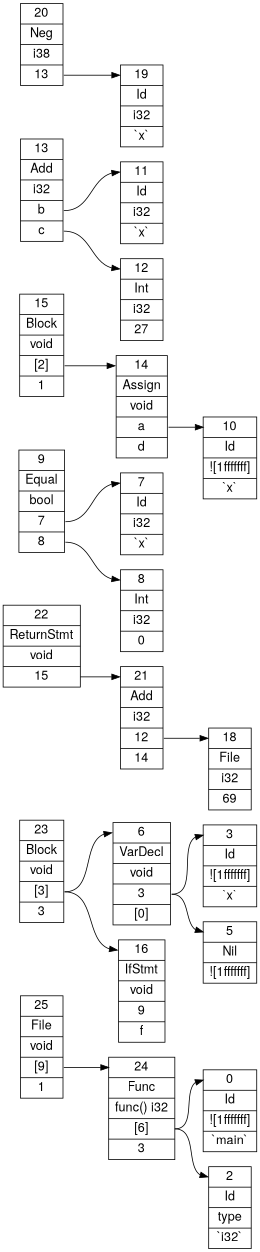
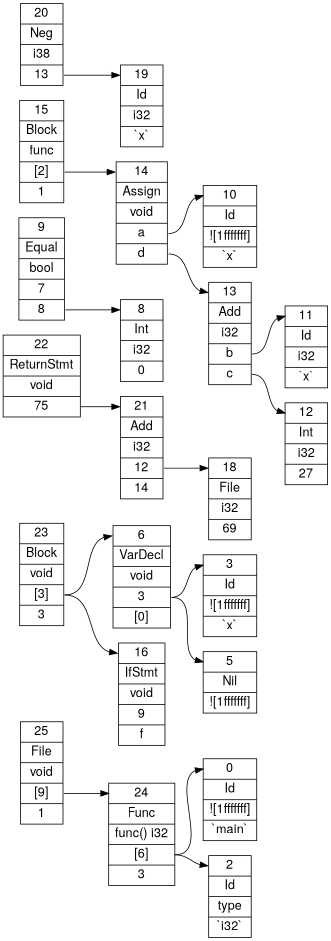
  digraph {
    fontname="Helvetica,Arial,sans-serif"
    rankdir=LR
    node [fontname="Helvetica,Arial,sans-serif" fontsize=16 shape=record]
    edge [fontname="Helvetica,Arial,sans-serif" headport=f0 tailport=f1]
    n1 [label="<f0> 25 | File | void | <f1> [9] | <f2> 1"]
    n2 [label="<f0> 24 | Func | func() i32 | <f1> [6] | <f2> 3"]
    n3 [label="<f0> 0 | Id | {![1fffffff]} | `main`"]
    n4 [label="<f0> 2 | Id | type | `i32`"]
    n5 [label="<f0> 23 | Block | void | <f1> [3] | <f2> 3"]
    n6 [label="<f0> 6 | VarDecl | void | <f1> 3 | <f2> [0]"]
    n7 [label="<f0> 16 | IfStmt | void | <f1> 9 | <f2> f"]
    n8 [label="<f0> 3 | Id | {![1fffffff]} | `x`"]
    n9 [label="<f0> 5 | Nil | {![1fffffff]}"]
-   n10 [label="<f0> 22 | ReturnStmt | void | <f1> 15"]
+   n10 [label="<f0> 22 | ReturnStmt | void | <f1> 75"]
    n11 [label="<f0> 21 | Add | i32 | <f1> 12 | <f2> 14"]
    n12 [label="<f0> 9 | Equal | bool | <f1> 7 | <f2> 8"]
-   n13 [label="<f0> 7 | Id | i32 | `x`"]
    n14 [label="<f0> 8 | Int | i32 | 0"]
-   n15 [label="<f0> 15 | Block | void | <f1> [2] | <f2> 1"]
+   n15 [label="<f0> 15 | Block | func | <f1> [2] | <f2> 1"]
    n16 [label="<f0> 14 | Assign | void | <f1> a | <f2> d"]
    n17 [label="<f0> 10 | Id | {![1fffffff]} | `x`"]
    n18 [label="<f0> 13 | Add | i32 | <f1> b | <f2> c"]
    n19 [label="<f0> 11 | Id | i32 | `x`"]
    n20 [label="<f0> 12 | Int | i32 | 27"]
    n21 [label="<f0> 18 | File | i32 | 69"]
    n22 [label="<f0> 20 | Neg | i38 | <f1> 13"]
    n23 [label="<f0> 19 | Id | i32 | `x`"]
    n1 -> n2
    n2 -> n3
    n2 -> n4
    n5 -> n6
    n5 -> n7
    n6 -> n8
    n6 -> n9
    n10 -> n11
    n11 -> n21
-   n12 -> n13
    n12 -> n14 [tailport=f2]
    n15 -> n16
    n16 -> n17
+   n16 -> n18 [tailport=f2]
    n18 -> n19
    n18 -> n20 [tailport=f2]
    n22 -> n23
  }
